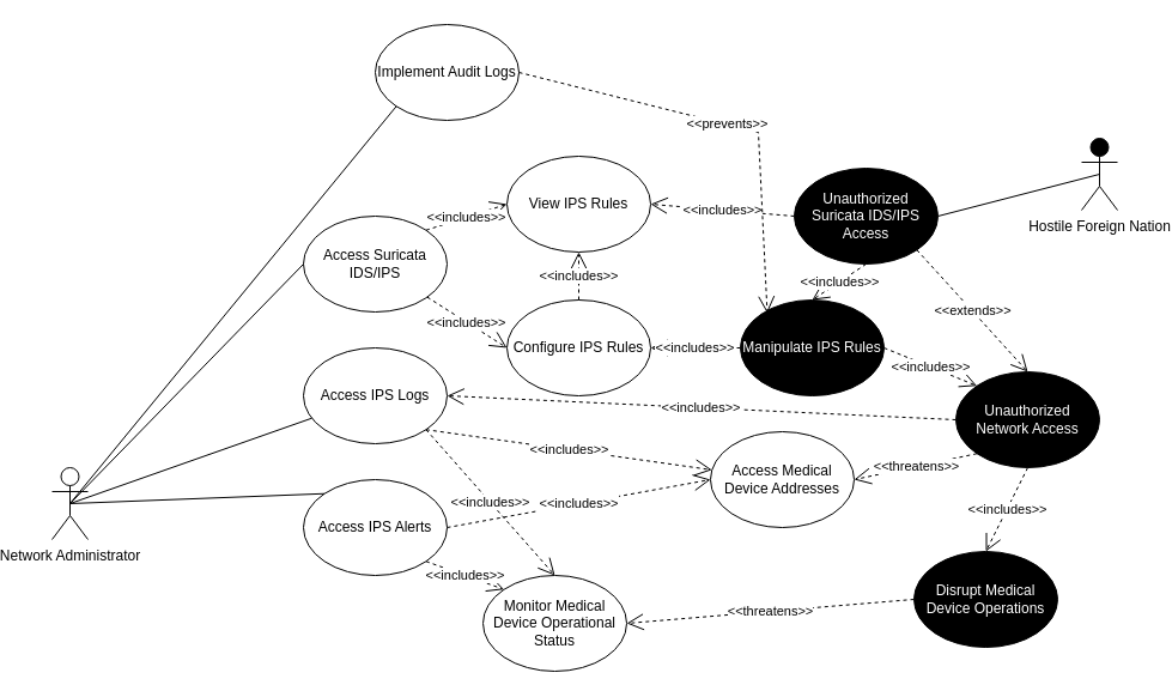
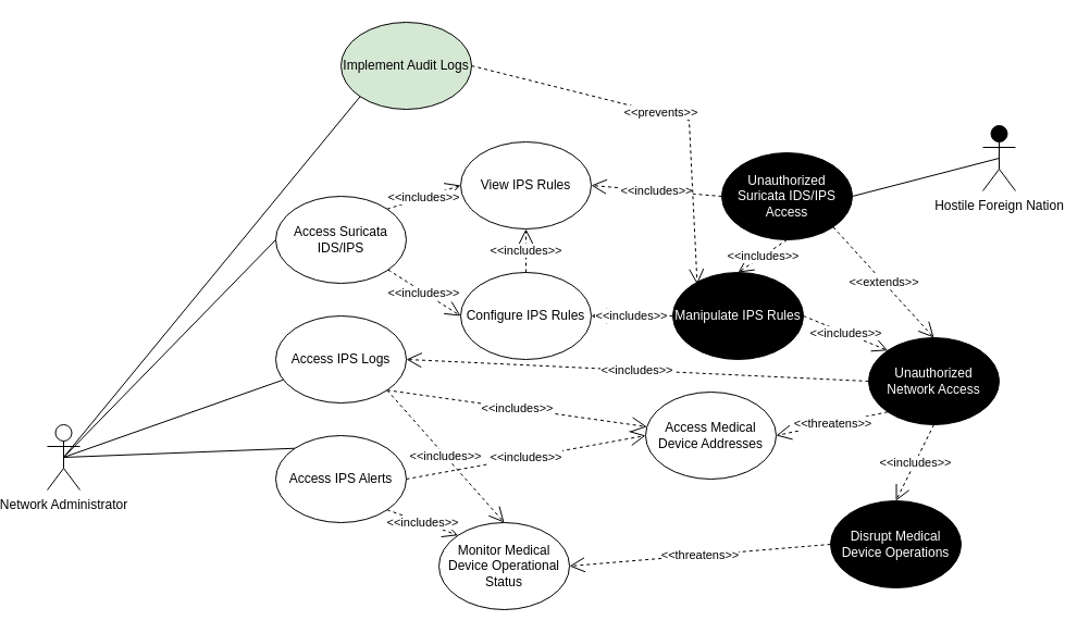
  <mxCell id="0" />
  <mxCell id="1" parent="0" />
  <mxCell id="2" value="Network Administrator" style="shape=umlActor;verticalLabelPosition=bottom;verticalAlign=top;html=1;outlineConnect=0;" vertex="1" parent="1"><mxGeometry x="20" y="390" width="30" height="60" as="geometry" /></mxCell>
  <mxCell id="3" value="Hostile Foreign Nation" style="shape=umlActor;verticalLabelPosition=bottom;verticalAlign=top;html=1;outlineConnect=0;fillColor=#000000;" vertex="1" parent="1"><mxGeometry x="880" y="115" width="30" height="60" as="geometry" /></mxCell>
  <mxCell id="4" value="Access Suricata IDS/IPS" style="ellipse;whiteSpace=wrap;html=1;" vertex="1" parent="1"><mxGeometry x="230" y="180" width="120" height="80" as="geometry" /></mxCell>
  <mxCell id="5" value="Unauthorized Suricata IDS/IPS&lt;div&gt;Access&lt;/div&gt;" style="ellipse;whiteSpace=wrap;html=1;fillColor=#000000;fontColor=#FFFFFF;" vertex="1" parent="1"><mxGeometry x="640" y="140" width="120" height="80" as="geometry" /></mxCell>
  <mxCell id="6" value="" style="endArrow=none;html=1;rounded=0;entryX=0.5;entryY=0.5;entryDx=0;entryDy=0;entryPerimeter=0;exitX=1;exitY=0.5;exitDx=0;exitDy=0;" edge="1" parent="1" source="5" target="3"><mxGeometry width="50" height="50" relative="1" as="geometry"><mxPoint x="440" y="390" as="sourcePoint" /><mxPoint x="490" y="340" as="targetPoint" /></mxGeometry></mxCell>
  <mxCell id="7" value="View IPS Rules" style="ellipse;whiteSpace=wrap;html=1;" vertex="1" parent="1"><mxGeometry x="400" y="130" width="120" height="80" as="geometry" /></mxCell>
  <mxCell id="8" value="" style="endArrow=none;html=1;rounded=0;exitX=0.5;exitY=0.5;exitDx=0;exitDy=0;exitPerimeter=0;entryX=0;entryY=0.5;entryDx=0;entryDy=0;" edge="1" parent="1" source="2" target="4"><mxGeometry width="50" height="50" relative="1" as="geometry"><mxPoint x="440" y="470" as="sourcePoint" /><mxPoint x="490" y="420" as="targetPoint" /></mxGeometry></mxCell>
  <mxCell id="9" value="Configure IPS Rules" style="ellipse;whiteSpace=wrap;html=1;" vertex="1" parent="1"><mxGeometry x="400" y="250" width="120" height="80" as="geometry" /></mxCell>
  <mxCell id="10" value="&amp;lt;&amp;lt;includes&amp;gt;&amp;gt;" style="endArrow=open;endSize=12;dashed=1;html=1;rounded=0;exitX=1;exitY=0;exitDx=0;exitDy=0;entryX=0;entryY=0.5;entryDx=0;entryDy=0;" edge="1" parent="1" source="4" target="7"><mxGeometry width="160" relative="1" as="geometry"><mxPoint x="390" y="360" as="sourcePoint" /><mxPoint x="550" y="360" as="targetPoint" /></mxGeometry></mxCell>
  <mxCell id="11" value="&amp;lt;&amp;lt;includes&amp;gt;&amp;gt;" style="endArrow=open;endSize=12;dashed=1;html=1;rounded=0;entryX=0;entryY=0.5;entryDx=0;entryDy=0;" edge="1" parent="1" source="4" target="9"><mxGeometry width="160" relative="1" as="geometry"><mxPoint x="390" y="360" as="sourcePoint" /><mxPoint x="550" y="360" as="targetPoint" /></mxGeometry></mxCell>
  <mxCell id="12" value="&amp;lt;&amp;lt;includes&amp;gt;&amp;gt;" style="endArrow=open;endSize=12;dashed=1;html=1;rounded=0;exitX=0.5;exitY=0;exitDx=0;exitDy=0;entryX=0.5;entryY=1;entryDx=0;entryDy=0;" edge="1" parent="1" source="9" target="7"><mxGeometry width="160" relative="1" as="geometry"><mxPoint x="390" y="360" as="sourcePoint" /><mxPoint x="550" y="360" as="targetPoint" /></mxGeometry></mxCell>
  <mxCell id="13" value="Manipulate IPS Rules" style="ellipse;whiteSpace=wrap;html=1;fillColor=#000000;fontColor=#FFFFFF;" vertex="1" parent="1"><mxGeometry x="595" y="250" width="120" height="80" as="geometry" /></mxCell>
  <mxCell id="14" value="&amp;lt;&amp;lt;includes&amp;gt;&amp;gt;" style="endArrow=open;endSize=12;dashed=1;html=1;rounded=0;entryX=1;entryY=0.5;entryDx=0;entryDy=0;" edge="1" parent="1" source="13" target="9"><mxGeometry width="160" relative="1" as="geometry"><mxPoint x="430" y="500" as="sourcePoint" /><mxPoint x="590" y="500" as="targetPoint" /></mxGeometry></mxCell>
  <mxCell id="15" value="&amp;lt;&amp;lt;includes&amp;gt;&amp;gt;" style="endArrow=open;endSize=12;dashed=1;html=1;rounded=0;exitX=0.5;exitY=1;exitDx=0;exitDy=0;entryX=0.5;entryY=0;entryDx=0;entryDy=0;" edge="1" parent="1" source="5" target="13"><mxGeometry width="160" relative="1" as="geometry"><mxPoint x="390" y="360" as="sourcePoint" /><mxPoint x="550" y="360" as="targetPoint" /></mxGeometry></mxCell>
  <mxCell id="16" value="&amp;lt;&amp;lt;includes&amp;gt;&amp;gt;" style="endArrow=open;endSize=12;dashed=1;html=1;rounded=0;exitX=0;exitY=0.5;exitDx=0;exitDy=0;entryX=1;entryY=0.5;entryDx=0;entryDy=0;" edge="1" parent="1" source="5" target="7"><mxGeometry width="160" relative="1" as="geometry"><mxPoint x="390" y="360" as="sourcePoint" /><mxPoint x="550" y="360" as="targetPoint" /></mxGeometry></mxCell>
  <mxCell id="17" value="Unauthorized Network Access" style="ellipse;whiteSpace=wrap;html=1;fillColor=#000000;fontColor=#FFFFFF;" vertex="1" parent="1"><mxGeometry x="775" y="310" width="120" height="80" as="geometry" /></mxCell>
  <mxCell id="18" value="&amp;lt;&amp;lt;extends&amp;gt;&amp;gt;" style="endArrow=open;endSize=12;dashed=1;html=1;rounded=0;entryX=0.5;entryY=0;entryDx=0;entryDy=0;exitX=1;exitY=1;exitDx=0;exitDy=0;" edge="1" parent="1" source="5" target="17"><mxGeometry width="160" relative="1" as="geometry"><mxPoint x="850" y="290" as="sourcePoint" /><mxPoint x="550" y="360" as="targetPoint" /></mxGeometry></mxCell>
  <mxCell id="19" value="Access IPS Logs" style="ellipse;whiteSpace=wrap;html=1;" vertex="1" parent="1"><mxGeometry x="230" y="290" width="120" height="80" as="geometry" /></mxCell>
  <mxCell id="20" value="" style="endArrow=none;html=1;rounded=0;exitX=0.5;exitY=0.5;exitDx=0;exitDy=0;exitPerimeter=0;" edge="1" parent="1" source="2" target="19"><mxGeometry width="50" height="50" relative="1" as="geometry"><mxPoint x="440" y="530" as="sourcePoint" /><mxPoint x="490" y="480" as="targetPoint" /></mxGeometry></mxCell>
  <mxCell id="21" value="Access IPS Alerts" style="ellipse;whiteSpace=wrap;html=1;" vertex="1" parent="1"><mxGeometry x="230" y="400" width="120" height="80" as="geometry" /></mxCell>
  <mxCell id="22" value="" style="endArrow=none;html=1;rounded=0;exitX=0;exitY=0;exitDx=0;exitDy=0;entryX=0.5;entryY=0.5;entryDx=0;entryDy=0;entryPerimeter=0;" edge="1" parent="1" source="21" target="2"><mxGeometry width="50" height="50" relative="1" as="geometry"><mxPoint x="440" y="530" as="sourcePoint" /><mxPoint x="490" y="480" as="targetPoint" /></mxGeometry></mxCell>
  <mxCell id="23" value="&amp;lt;&amp;lt;includes&amp;gt;&amp;gt;" style="endArrow=open;endSize=12;dashed=1;html=1;rounded=0;exitX=0;exitY=0.5;exitDx=0;exitDy=0;entryX=1;entryY=0.5;entryDx=0;entryDy=0;" edge="1" parent="1" source="17" target="19"><mxGeometry width="160" relative="1" as="geometry"><mxPoint x="390" y="420" as="sourcePoint" /><mxPoint x="550" y="420" as="targetPoint" /></mxGeometry></mxCell>
  <mxCell id="24" value="Access Medical Device Addresses" style="ellipse;whiteSpace=wrap;html=1;" vertex="1" parent="1"><mxGeometry x="570" y="360" width="120" height="80" as="geometry" /></mxCell>
  <mxCell id="25" value="&amp;lt;&amp;lt;includes&amp;gt;&amp;gt;" style="endArrow=open;endSize=12;dashed=1;html=1;rounded=0;exitX=1;exitY=0.5;exitDx=0;exitDy=0;entryX=0;entryY=0;entryDx=0;entryDy=0;" edge="1" parent="1" source="13" target="17"><mxGeometry width="160" relative="1" as="geometry"><mxPoint x="390" y="420" as="sourcePoint" /><mxPoint x="550" y="420" as="targetPoint" /></mxGeometry></mxCell>
  <mxCell id="26" value="Disrupt Medical Device Operations" style="ellipse;whiteSpace=wrap;html=1;fontColor=#FFFFFF;fillColor=#000000;" vertex="1" parent="1"><mxGeometry x="740" y="460" width="120" height="80" as="geometry" /></mxCell>
  <mxCell id="27" value="&amp;lt;&amp;lt;includes&amp;gt;&amp;gt;" style="endArrow=open;endSize=12;dashed=1;html=1;rounded=0;exitX=0.5;exitY=1;exitDx=0;exitDy=0;entryX=0.5;entryY=0;entryDx=0;entryDy=0;" edge="1" parent="1" source="17" target="26"><mxGeometry width="160" relative="1" as="geometry"><mxPoint x="390" y="420" as="sourcePoint" /><mxPoint x="550" y="420" as="targetPoint" /></mxGeometry></mxCell>
  <mxCell id="28" value="Monitor Medical Device Operational Status" style="ellipse;whiteSpace=wrap;html=1;" vertex="1" parent="1"><mxGeometry x="380" y="480" width="120" height="80" as="geometry" /></mxCell>
  <mxCell id="29" value="&amp;lt;&amp;lt;includes&amp;gt;&amp;gt;" style="endArrow=open;endSize=12;dashed=1;html=1;rounded=0;exitX=1;exitY=1;exitDx=0;exitDy=0;" edge="1" parent="1" source="19" target="24"><mxGeometry width="160" relative="1" as="geometry"><mxPoint x="390" y="420" as="sourcePoint" /><mxPoint x="550" y="420" as="targetPoint" /></mxGeometry></mxCell>
  <mxCell id="30" value="&amp;lt;&amp;lt;includes&amp;gt;&amp;gt;" style="endArrow=open;endSize=12;dashed=1;html=1;rounded=0;exitX=1;exitY=0.5;exitDx=0;exitDy=0;entryX=0;entryY=0.5;entryDx=0;entryDy=0;" edge="1" parent="1" source="21" target="24"><mxGeometry width="160" relative="1" as="geometry"><mxPoint x="370" y="440" as="sourcePoint" /><mxPoint x="550" y="420" as="targetPoint" /></mxGeometry></mxCell>
  <mxCell id="31" value="&amp;lt;&amp;lt;includes&amp;gt;&amp;gt;" style="endArrow=open;endSize=12;dashed=1;html=1;rounded=0;exitX=1;exitY=1;exitDx=0;exitDy=0;entryX=0.5;entryY=0;entryDx=0;entryDy=0;" edge="1" parent="1" source="19" target="28"><mxGeometry width="160" relative="1" as="geometry"><mxPoint x="390" y="420" as="sourcePoint" /><mxPoint x="550" y="420" as="targetPoint" /></mxGeometry></mxCell>
  <mxCell id="32" value="&amp;lt;&amp;lt;includes&amp;gt;&amp;gt;" style="endArrow=open;endSize=12;dashed=1;html=1;rounded=0;exitX=1;exitY=1;exitDx=0;exitDy=0;entryX=0;entryY=0;entryDx=0;entryDy=0;" edge="1" parent="1" source="21" target="28"><mxGeometry width="160" relative="1" as="geometry"><mxPoint x="390" y="420" as="sourcePoint" /><mxPoint x="550" y="420" as="targetPoint" /></mxGeometry></mxCell>
  <mxCell id="33" value="&amp;lt;&amp;lt;threatens&amp;gt;&amp;gt;" style="endArrow=open;endSize=12;dashed=1;html=1;rounded=0;entryX=1;entryY=0.5;entryDx=0;entryDy=0;exitX=0;exitY=0.5;exitDx=0;exitDy=0;" edge="1" parent="1" source="26" target="28"><mxGeometry width="160" relative="1" as="geometry"><mxPoint x="390" y="420" as="sourcePoint" /><mxPoint x="550" y="420" as="targetPoint" /></mxGeometry></mxCell>
  <mxCell id="34" value="&amp;lt;&amp;lt;threatens&amp;gt;&amp;gt;" style="endArrow=open;endSize=12;dashed=1;html=1;rounded=0;entryX=1;entryY=0.5;entryDx=0;entryDy=0;exitX=0;exitY=1;exitDx=0;exitDy=0;" edge="1" parent="1" source="17" target="24"><mxGeometry width="160" relative="1" as="geometry"><mxPoint x="390" y="420" as="sourcePoint" /><mxPoint x="550" y="420" as="targetPoint" /></mxGeometry></mxCell>
- <mxCell id="35" value="Implement Audit Logs" style="ellipse;whiteSpace=wrap;html=1;" vertex="1" parent="1"><mxGeometry x="290" y="20" width="120" height="80" as="geometry" /></mxCell>
+ <mxCell id="35" value="Implement Audit Logs" style="ellipse;whiteSpace=wrap;html=1;fillColor=#d5e8d4;" vertex="1" parent="1"><mxGeometry x="290" y="20" width="120" height="80" as="geometry" /></mxCell>
  <mxCell id="36" value="" style="endArrow=none;html=1;rounded=0;entryX=0;entryY=1;entryDx=0;entryDy=0;exitX=0.5;exitY=0.5;exitDx=0;exitDy=0;exitPerimeter=0;" edge="1" parent="1" source="2" target="35"><mxGeometry width="50" height="50" relative="1" as="geometry"><mxPoint x="239.56" y="153.65" as="sourcePoint" /><mxPoint x="289.996" y="106.346" as="targetPoint" /></mxGeometry></mxCell>
  <mxCell id="37" value="&amp;lt;&amp;lt;prevents&amp;gt;&amp;gt;" style="endArrow=open;endSize=12;dashed=1;html=1;rounded=0;exitX=1;exitY=0.5;exitDx=0;exitDy=0;entryX=0.187;entryY=0.138;entryDx=0;entryDy=0;entryPerimeter=0;" edge="1" parent="1" source="35" target="13"><mxGeometry width="160" relative="1" as="geometry"><mxPoint x="530" y="310" as="sourcePoint" /><mxPoint x="690" y="310" as="targetPoint" /><Array as="points"><mxPoint x="610" y="110" /></Array></mxGeometry></mxCell>
